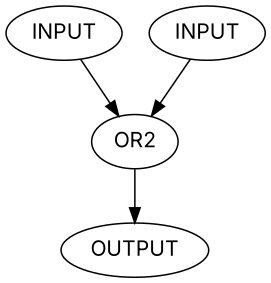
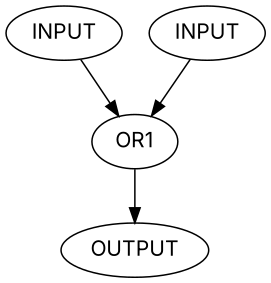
  digraph {
    fontname=Inter
    node [fontname=Inter]
    edge [fontname=Inter]
    n1 [label=INPUT]
-   n2 [label=OR2]
+   n2 [label=OR1]
    n3 [label=INPUT]
    n4 [label=OUTPUT]
    n1 -> n2
    n2 -> n4
    n3 -> n2
  }
